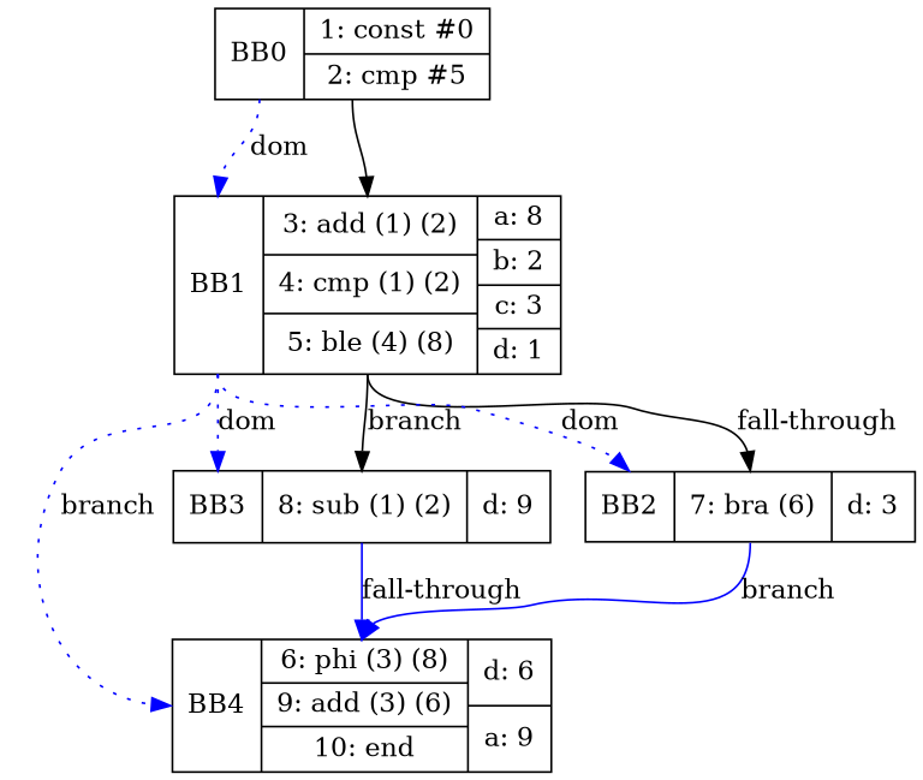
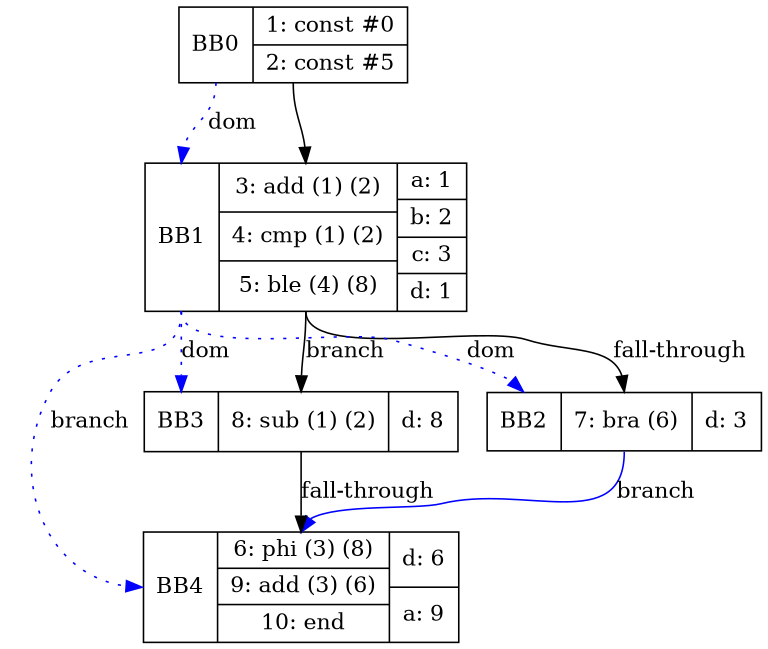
  digraph {
    node [shape=record]
    edge [headport=n tailport=s color=blue]
-   n1 [label="<b>BB0|{1: const #0|2: cmp #5}"]
-   n2 [label="<b>BB1|{3: add (1) (2)|4: cmp (1) (2)|5: ble (4) (8)} | {a: 8|b: 2|c: 3|d: 1}"]
+   n1 [label="<b>BB0|{1: const #0|2: const #5}"]
+   n2 [label="<b>BB1|{3: add (1) (2)|4: cmp (1) (2)|5: ble (4) (8)} | {a: 1|b: 2|c: 3|d: 1}"]
    n3 [label="<b>BB2|{7: bra (6)} | {d: 3}"]
-   n4 [label="<b>BB3|{8: sub (1) (2)} | {d: 9}"]
+   n4 [label="<b>BB3|{8: sub (1) (2)} | {d: 8}"]
    n5 [label="<b>BB4|{6: phi (3) (8)|9: add (3) (6)|10: end} | {d: 6|a: 9}"]
    n1 -> n2 [color=""]
    n1 -> n2 [headport=b label=dom style=dotted tailport=b]
    n2 -> n3 [label="fall-through" color=""]
    n2 -> n3 [headport=b label=dom style=dotted tailport=b]
    n2 -> n4 [label=branch color=""]
    n2 -> n4 [headport=b label=dom style=dotted tailport=b]
    n2 -> n5 [headport=b label=branch style=dotted tailport=b]
    n3 -> n5 [label=branch]
-   n4 -> n5 [label="fall-through"]
+   n4 -> n5 [label="fall-through" color=""]
  }
